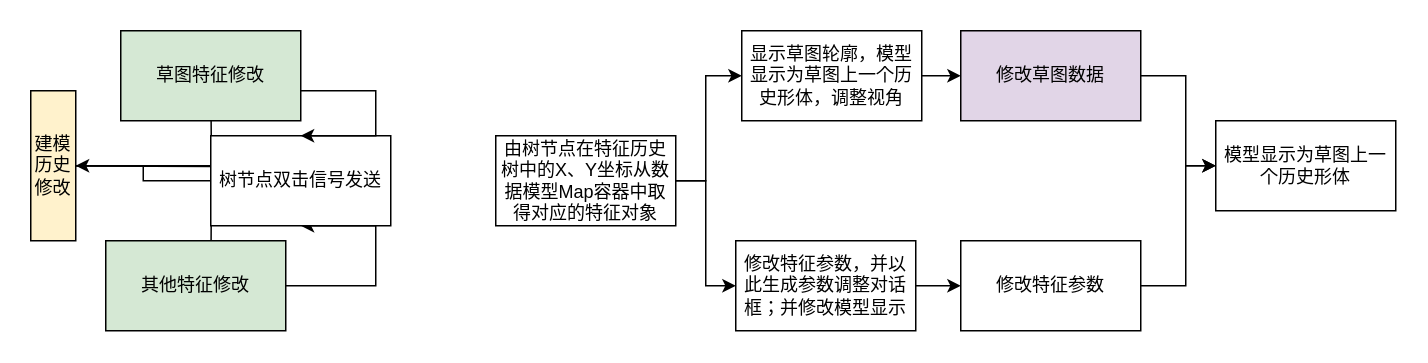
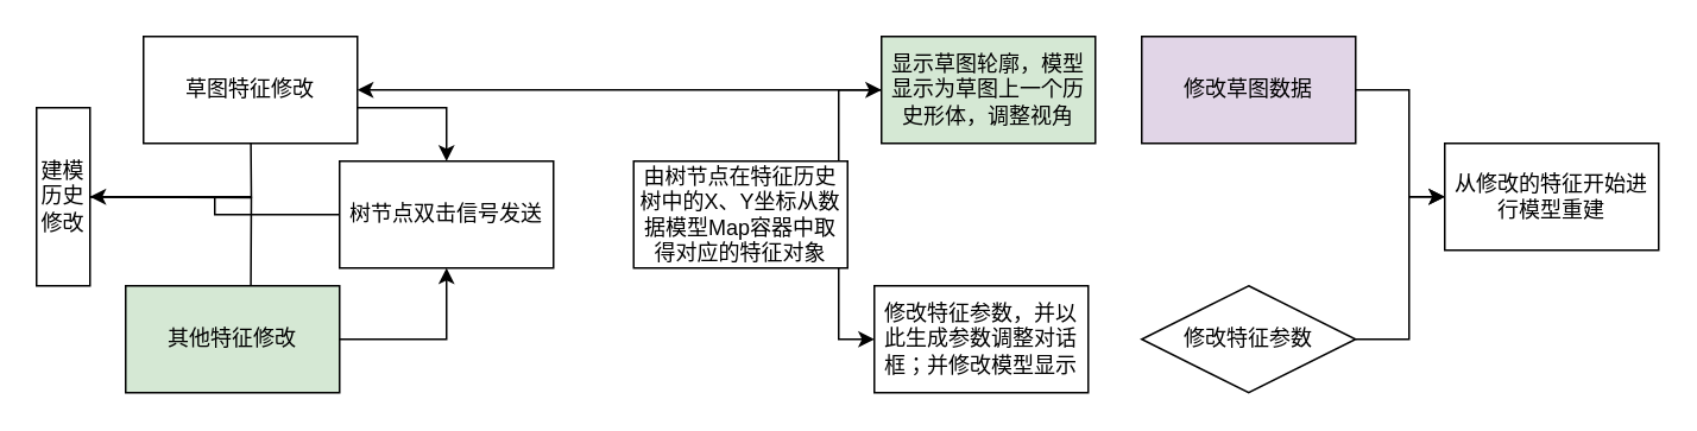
  <mxCell id="0" />
  <mxCell id="1" parent="0" />
  <mxCell id="2" value="" style="edgeStyle=orthogonalEdgeStyle;rounded=0;orthogonalLoop=1;jettySize=auto;html=1;" edge="1" parent="1" source="4"><mxGeometry relative="1" as="geometry"><mxPoint x="140" y="50" as="targetPoint" /></mxGeometry></mxCell>
  <mxCell id="3" style="edgeStyle=orthogonalEdgeStyle;rounded=0;orthogonalLoop=1;jettySize=auto;html=1;" edge="1" parent="1"><mxGeometry relative="1" as="geometry"><mxPoint x="20" y="110" as="sourcePoint" /><mxPoint x="140" y="200" as="targetPoint" /></mxGeometry></mxCell>
- <mxCell id="4" value="建模历史修改" style="rounded=0;whiteSpace=wrap;html=1;fillColor=#fff2cc;" vertex="1" parent="1"><mxGeometry x="20" y="60" width="30" height="100" as="geometry" /></mxCell>
+ <mxCell id="4" value="建模历史修改" style="rounded=0;whiteSpace=wrap;html=1;" vertex="1" parent="1"><mxGeometry x="20" y="60" width="30" height="100" as="geometry" /></mxCell>
  <mxCell id="5" style="edgeStyle=orthogonalEdgeStyle;rounded=0;orthogonalLoop=1;jettySize=auto;html=1;entryX=0.5;entryY=1;entryDx=0;entryDy=0;" edge="1" parent="1" source="6" target="8"><mxGeometry relative="1" as="geometry"><Array as="points"><mxPoint x="250" y="190" /></Array></mxGeometry></mxCell>
  <mxCell id="6" value="其他特征修改" style="rounded=0;whiteSpace=wrap;html=1;fillColor=#d5e8d4;" vertex="1" parent="1"><mxGeometry x="70" y="160" width="120" height="60" as="geometry" /></mxCell>
  <mxCell id="7" style="edgeStyle=orthogonalEdgeStyle;rounded=0;orthogonalLoop=1;jettySize=auto;html=1;" edge="1" parent="1" source="8" target="4"><mxGeometry relative="1" as="geometry" /></mxCell>
- <mxCell id="8" value="树节点双击信号发送" style="rounded=0;whiteSpace=wrap;html=1;" vertex="1" parent="1"><mxGeometry x="140" y="90" width="120" height="60" as="geometry" /></mxCell>
+ <mxCell id="8" value="树节点双击信号发送" style="rounded=0;whiteSpace=wrap;html=1;" vertex="1" parent="1"><mxGeometry x="190" y="90" width="120" height="60" as="geometry" /></mxCell>
  <mxCell id="9" style="edgeStyle=orthogonalEdgeStyle;rounded=0;orthogonalLoop=1;jettySize=auto;html=1;entryX=0;entryY=0.5;entryDx=0;entryDy=0;" edge="1" parent="1" source="11" target="13"><mxGeometry relative="1" as="geometry"><Array as="points"><mxPoint x="470" y="120" /><mxPoint x="470" y="50" /></Array></mxGeometry></mxCell>
  <mxCell id="10" style="edgeStyle=orthogonalEdgeStyle;rounded=0;orthogonalLoop=1;jettySize=auto;html=1;entryX=0;entryY=0.5;entryDx=0;entryDy=0;" edge="1" parent="1" source="11" target="15"><mxGeometry relative="1" as="geometry"><Array as="points"><mxPoint x="470" y="120" /><mxPoint x="470" y="190" /></Array></mxGeometry></mxCell>
- <mxCell id="11" value="由树节点在特征历史树中的X、Y坐标从数据模型Map容器中取得对应的特征对象" style="rounded=0;whiteSpace=wrap;html=1;" vertex="1" parent="1"><mxGeometry x="330" y="90" width="120" height="60" as="geometry" /></mxCell>
- <mxCell id="12" style="edgeStyle=orthogonalEdgeStyle;rounded=0;orthogonalLoop=1;jettySize=auto;html=1;entryX=0;entryY=0.5;entryDx=0;entryDy=0;" edge="1" parent="1" source="13" target="17"><mxGeometry relative="1" as="geometry" /></mxCell>
- <mxCell id="13" value="显示草图轮廓，模型显示为草图上一个历史形体，调整视角" style="rounded=0;whiteSpace=wrap;html=1;" vertex="1" parent="1"><mxGeometry x="494" y="20" width="120" height="60" as="geometry" /></mxCell>
- <mxCell id="14" style="edgeStyle=orthogonalEdgeStyle;rounded=0;orthogonalLoop=1;jettySize=auto;html=1;entryX=0;entryY=0.5;entryDx=0;entryDy=0;" edge="1" parent="1" source="15" target="19"><mxGeometry relative="1" as="geometry" /></mxCell>
+ <mxCell id="11" value="由树节点在特征历史树中的X、Y坐标从数据模型Map容器中取得对应的特征对象" style="rounded=0;whiteSpace=wrap;html=1;" vertex="1" parent="1"><mxGeometry x="355" y="90" width="120" height="60" as="geometry" /></mxCell>
+ <mxCell id="12" style="edgeStyle=orthogonalEdgeStyle;rounded=0;orthogonalLoop=1;jettySize=auto;html=1;" edge="1" parent="1" source="13" target="22"><mxGeometry relative="1" as="geometry" /></mxCell>
+ <mxCell id="13" value="显示草图轮廓，模型显示为草图上一个历史形体，调整视角" style="rounded=0;whiteSpace=wrap;html=1;fillColor=#d5e8d4;" vertex="1" parent="1"><mxGeometry x="494" y="20" width="120" height="60" as="geometry" /></mxCell>
  <mxCell id="15" value="修改特征参数，并以此生成参数调整对话框；并修改模型显示" style="rounded=0;whiteSpace=wrap;html=1;" vertex="1" parent="1"><mxGeometry x="490" y="160" width="120" height="60" as="geometry" /></mxCell>
  <mxCell id="16" style="edgeStyle=orthogonalEdgeStyle;rounded=0;orthogonalLoop=1;jettySize=auto;html=1;entryX=0;entryY=0.5;entryDx=0;entryDy=0;" edge="1" parent="1" source="17" target="20"><mxGeometry relative="1" as="geometry"><Array as="points"><mxPoint x="790" y="50" /><mxPoint x="790" y="110" /></Array></mxGeometry></mxCell>
  <mxCell id="17" value="修改草图数据" style="rounded=0;whiteSpace=wrap;html=1;fillColor=#e1d5e7;" vertex="1" parent="1"><mxGeometry x="640" y="20" width="120" height="60" as="geometry" /></mxCell>
  <mxCell id="18" style="edgeStyle=orthogonalEdgeStyle;rounded=0;orthogonalLoop=1;jettySize=auto;html=1;entryX=0;entryY=0.5;entryDx=0;entryDy=0;" edge="1" parent="1" source="19" target="20"><mxGeometry relative="1" as="geometry"><Array as="points"><mxPoint x="790" y="190" /><mxPoint x="790" y="110" /></Array></mxGeometry></mxCell>
- <mxCell id="19" value="修改特征参数" style="rounded=0;whiteSpace=wrap;html=1;" vertex="1" parent="1"><mxGeometry x="640" y="160" width="120" height="60" as="geometry" /></mxCell>
- <mxCell id="20" value="模型显示为草图上一个历史形体" style="rounded=0;whiteSpace=wrap;html=1;" vertex="1" parent="1"><mxGeometry x="810" y="80" width="120" height="60" as="geometry" /></mxCell>
+ <mxCell id="19" value="修改特征参数" style="rhombus;whiteSpace=wrap;html=1;" vertex="1" parent="1"><mxGeometry x="640" y="160" width="120" height="60" as="geometry" /></mxCell>
+ <mxCell id="20" value="从修改的特征开始进行模型重建" style="rounded=0;whiteSpace=wrap;html=1;" vertex="1" parent="1"><mxGeometry x="810" y="80" width="120" height="60" as="geometry" /></mxCell>
  <mxCell id="21" style="edgeStyle=orthogonalEdgeStyle;rounded=0;orthogonalLoop=1;jettySize=auto;html=1;entryX=0.5;entryY=0;entryDx=0;entryDy=0;" edge="1" parent="1" source="22" target="8"><mxGeometry relative="1" as="geometry"><Array as="points"><mxPoint x="250" y="60" /></Array></mxGeometry></mxCell>
- <mxCell id="22" value="草图特征修改" style="rounded=0;whiteSpace=wrap;html=1;fillColor=#d5e8d4;" vertex="1" parent="1"><mxGeometry x="80" y="20" width="120" height="60" as="geometry" /></mxCell>
+ <mxCell id="22" value="草图特征修改" style="rounded=0;whiteSpace=wrap;html=1;" vertex="1" parent="1"><mxGeometry x="80" y="20" width="120" height="60" as="geometry" /></mxCell>
